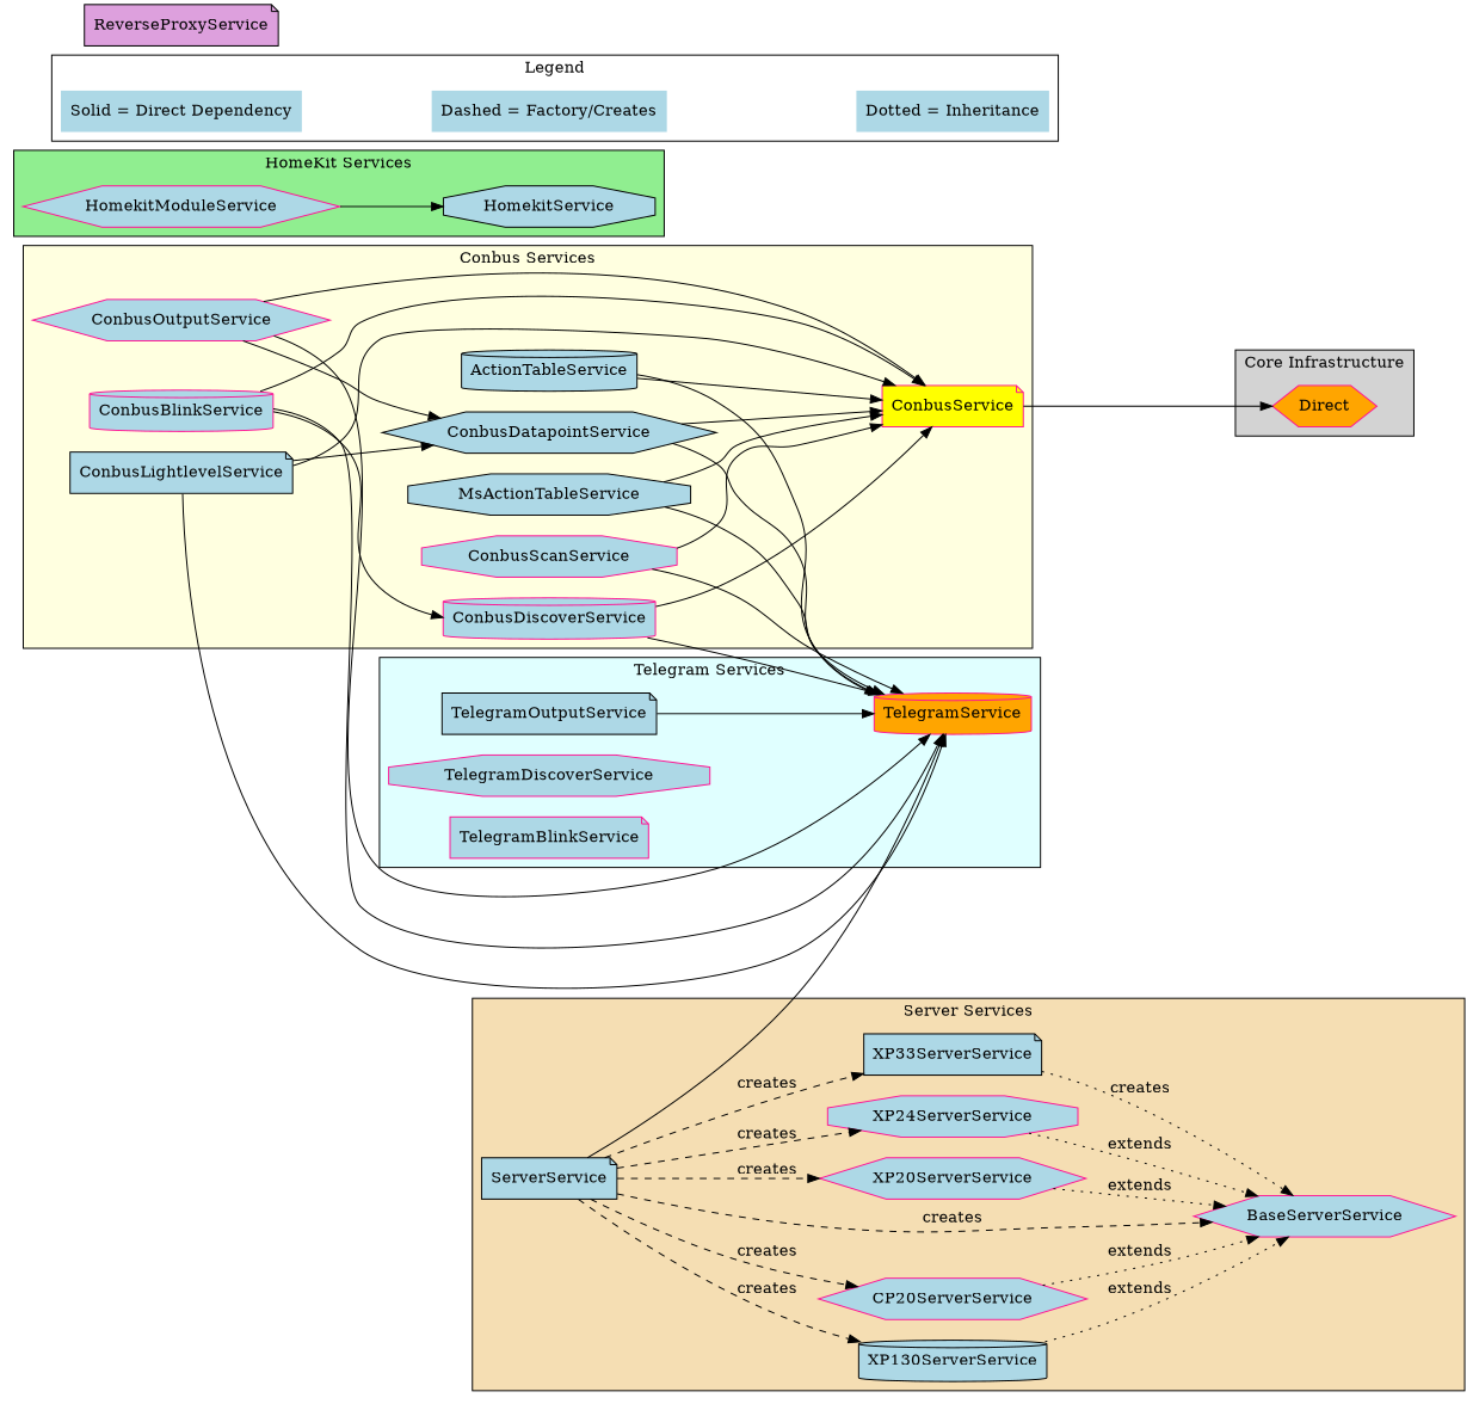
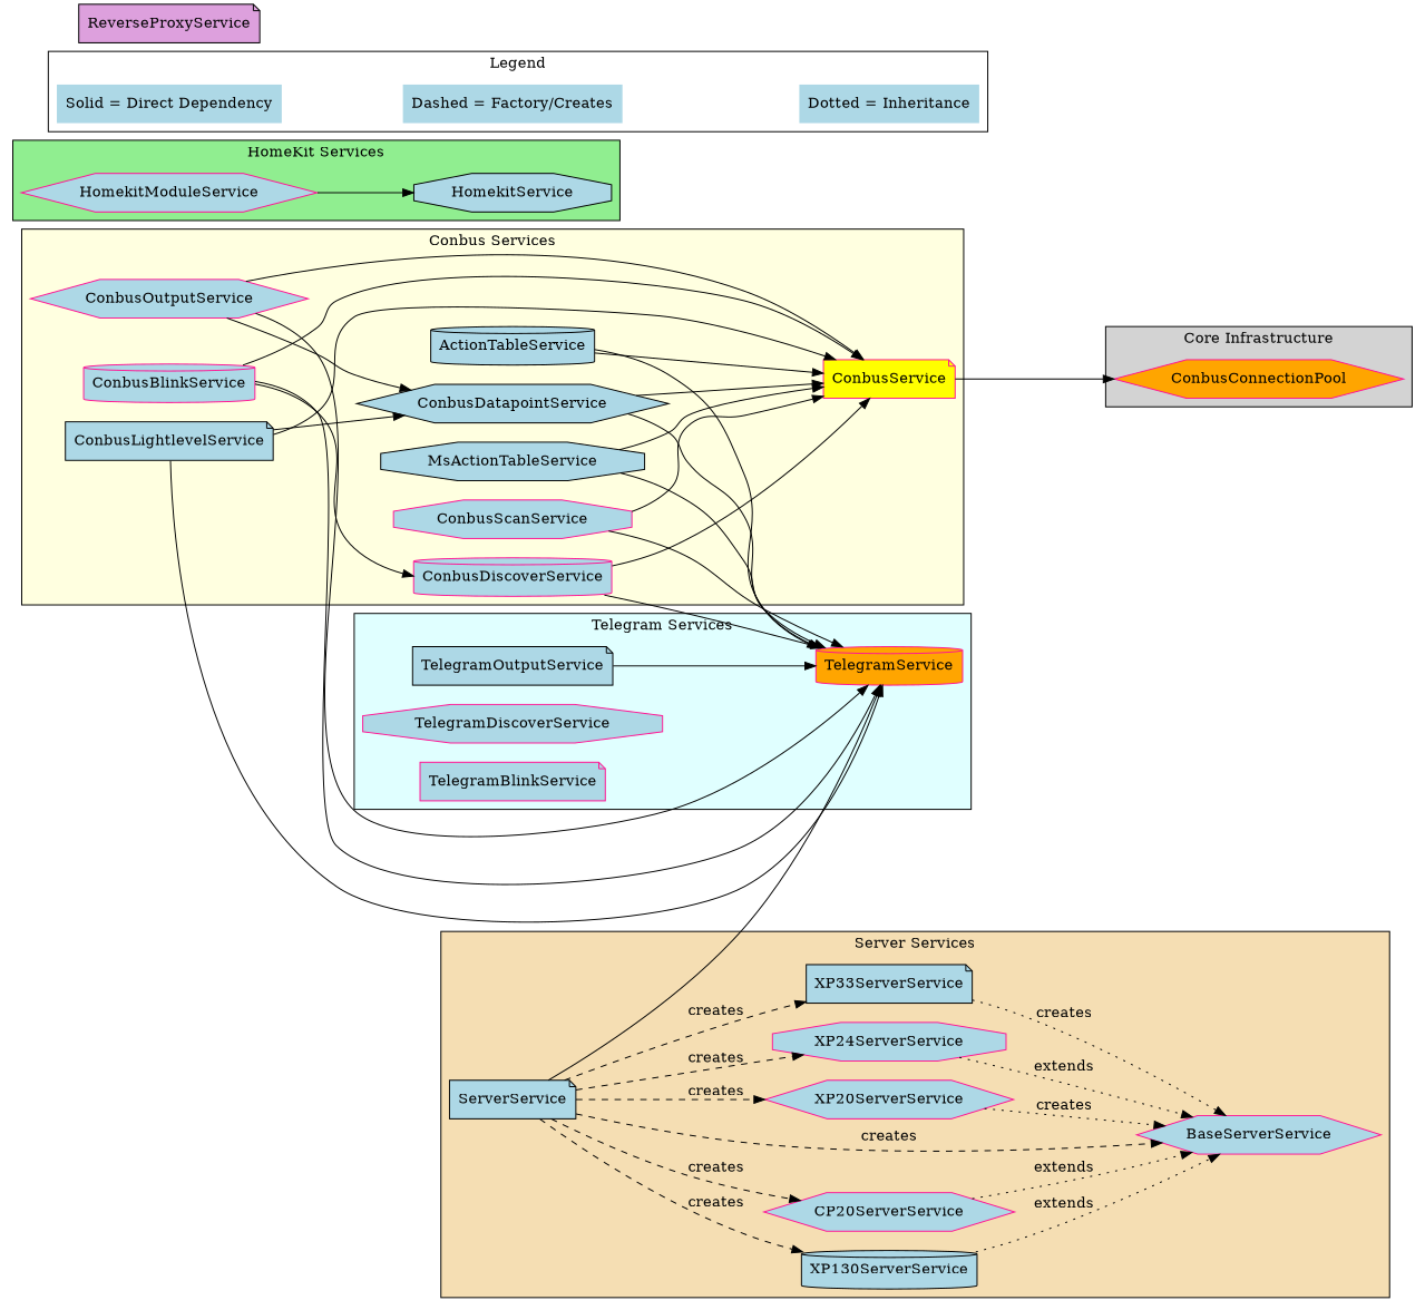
  digraph {
    compound=true
    rankdir=LR
    node [color=deeppink fillcolor=lightblue shape=hexagon style=filled]
-   ConbusConnectionPool [fillcolor=orange label=Direct]
+   ConbusConnectionPool [fillcolor=orange]
    ConbusService [fillcolor=yellow shape=note]
    ConbusDatapointService [color=black]
    ConbusOutputService
    ConbusScanService [shape=octagon]
    ConbusDiscoverService [shape=cylinder]
    ConbusBlinkService [shape=cylinder]
    ConbusLightlevelService [color=black shape=note]
    ActionTableService [color=black shape=cylinder]
    MsActionTableService [color=black shape=octagon]
    TelegramService [fillcolor=orange shape=cylinder]
    TelegramOutputService [color=black shape=note]
    TelegramDiscoverService [shape=octagon]
    TelegramBlinkService [shape=note]
    HomekitService [color=black shape=octagon]
    HomekitModuleService
    ServerService [color=black shape=note]
    BaseServerService
    XP20ServerService
    XP24ServerService [shape=octagon]
    XP33ServerService [color=black shape=note]
    XP130ServerService [color=black shape=cylinder]
    CP20ServerService
    n24 [label="Solid = Direct Dependency" shape=plaintext]
    n25 [label="Dashed = Factory/Creates" shape=plaintext]
    n26 [label="Dotted = Inheritance" shape=plaintext]
    ReverseProxyService [color=black fillcolor=plum shape=note]
    subgraph cluster_1 {
      fillcolor=lightgray
      label="Core Infrastructure"
      style=filled
      ConbusConnectionPool
    }
    subgraph cluster_2 {
      fillcolor=lightyellow
      label="Conbus Services"
      style=filled
      ConbusService
      ConbusDatapointService
      ConbusOutputService
      ConbusScanService
      ConbusDiscoverService
      ConbusBlinkService
      ConbusLightlevelService
      ActionTableService
      MsActionTableService
    }
    subgraph cluster_3 {
      fillcolor=lightcyan
      label="Telegram Services"
      style=filled
      TelegramService
      TelegramOutputService
      TelegramDiscoverService
      TelegramBlinkService
    }
    subgraph cluster_4 {
      fillcolor=lightgreen
      label="HomeKit Services"
      style=filled
      HomekitService
      HomekitModuleService
    }
    subgraph cluster_5 {
      fillcolor=wheat
      label="Server Services"
      style=filled
      ServerService
      BaseServerService
      XP20ServerService
      XP24ServerService
      XP33ServerService
      XP130ServerService
      CP20ServerService
    }
    subgraph cluster_6 {
      fillcolor=white
      label=Legend
      style=filled
      n24
      n25
      n26
    }
    ConbusService -> ConbusConnectionPool
    ConbusDatapointService -> ConbusService
    ConbusDatapointService -> TelegramService
    ConbusOutputService -> ConbusService
    ConbusOutputService -> ConbusDatapointService
    ConbusOutputService -> TelegramService
    ConbusScanService -> ConbusService
    ConbusScanService -> TelegramService
    ConbusDiscoverService -> ConbusService
    ConbusDiscoverService -> TelegramService
    ConbusBlinkService -> ConbusService
    ConbusBlinkService -> ConbusDiscoverService
    ConbusBlinkService -> TelegramService
    ConbusLightlevelService -> ConbusService
    ConbusLightlevelService -> ConbusDatapointService
    ConbusLightlevelService -> TelegramService
    ActionTableService -> ConbusService
    ActionTableService -> TelegramService
    MsActionTableService -> ConbusService
    MsActionTableService -> TelegramService
    TelegramOutputService -> TelegramService
    HomekitModuleService -> HomekitService
    ServerService -> TelegramService
    ServerService -> BaseServerService [label=creates style=dashed]
    ServerService -> XP20ServerService [label=creates style=dashed]
    ServerService -> XP24ServerService [label=creates style=dashed]
    ServerService -> XP33ServerService [label=creates style=dashed]
    ServerService -> XP130ServerService [label=creates style=dashed]
    ServerService -> CP20ServerService [label=creates style=dashed]
-   XP20ServerService -> BaseServerService [label=extends style=dotted]
+   XP20ServerService -> BaseServerService [label=creates style=dotted]
    XP24ServerService -> BaseServerService [label=extends style=dotted]
    XP33ServerService -> BaseServerService [label=creates style=dotted]
    XP130ServerService -> BaseServerService [label=extends style=dotted]
    CP20ServerService -> BaseServerService [label=extends style=dotted]
    n24 -> n25 [style=invis]
    n25 -> n26 [style=invis]
  }
